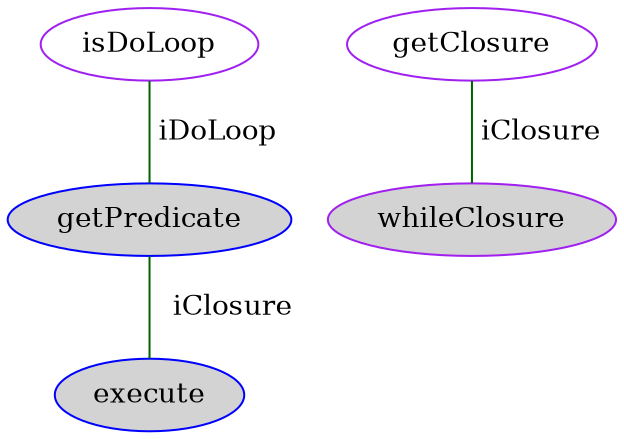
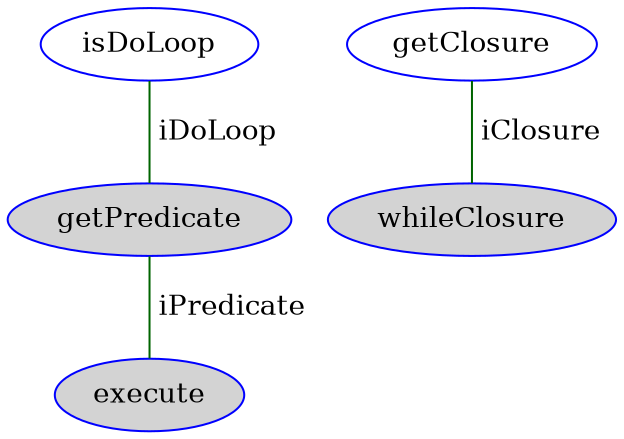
  digraph {
    node [color=blue fillcolor=lightgrey style=filled]
    edge [color=darkgreen dir=none]
    getPredicate
    execute
-   getClosure [color=purple fillcolor=white]
-   whileClosure [color=purple]
-   isDoLoop [color=purple fillcolor=white]
-   getPredicate -> execute [label=" iClosure"]
+   getClosure [fillcolor=white]
+   whileClosure
+   isDoLoop [fillcolor=white]
+   getPredicate -> execute [label=" iPredicate"]
    getClosure -> whileClosure [label=" iClosure"]
    isDoLoop -> getPredicate [label=" iDoLoop"]
  }
